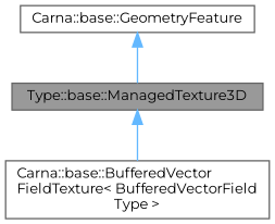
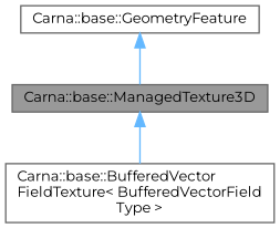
  digraph {
    fontname=Montserrat
    node [color=gray40 fillcolor=white fontname=Montserrat fontsize=10 shape=box style=filled]
    edge [color=steelblue1 dir=back fontname=Montserrat fontsize=10 labelfontname=Helvetica labelfontsize=10 style=solid]
-   n1 [fillcolor=grey60 fontcolor=black height=0.2 label="Type::base::ManagedTexture3D" width=0.4]
+   n1 [fillcolor=grey60 fontcolor=black height=0.2 label="Carna::base::ManagedTexture3D" width=0.4]
    n2 [height=0.2 label="Carna::base::BufferedVector\lFieldTexture\< BufferedVectorField\lType \>" width=0.4]
    n3 [height=0.2 label="Carna::base::GeometryFeature" width=0.4]
    n1 -> n2
    n3 -> n1
  }
